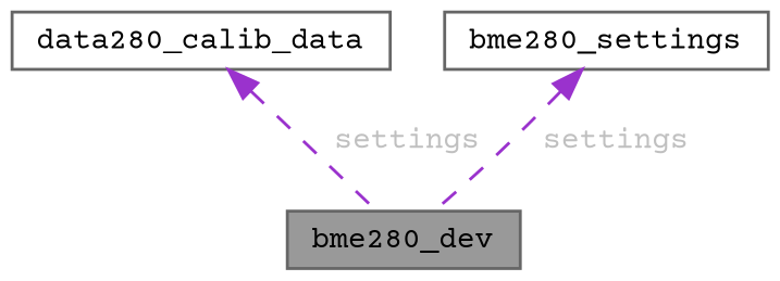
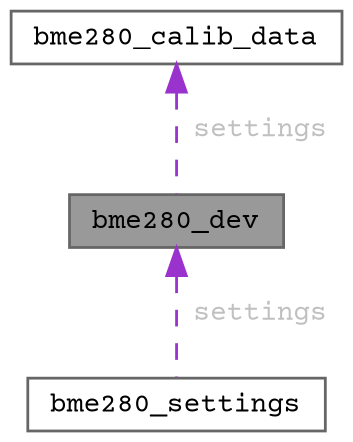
  digraph {
    fontname="Courier Prime"
    node [color=gray40 fillcolor=white fontname="Courier Prime" fontsize=10 shape=box style=filled]
    edge [color=darkorchid3 dir=back fontcolor=grey fontname="Courier Prime" fontsize=10 labelfontname=Helvetica labelfontsize=10 style=dashed]
    n1 [fillcolor=grey60 fontcolor=black height=0.2 label=bme280_dev width=0.4]
-   n2 [height=0.2 label=data280_calib_data width=0.4]
+   n2 [height=0.2 label=bme280_calib_data width=0.4]
    n3 [height=0.2 label=bme280_settings width=0.4]
    n2 -> n1 [label=" settings"]
-   n3 -> n1 [label=" settings"]
+   n1 -> n3 [label=" settings"]
  }
